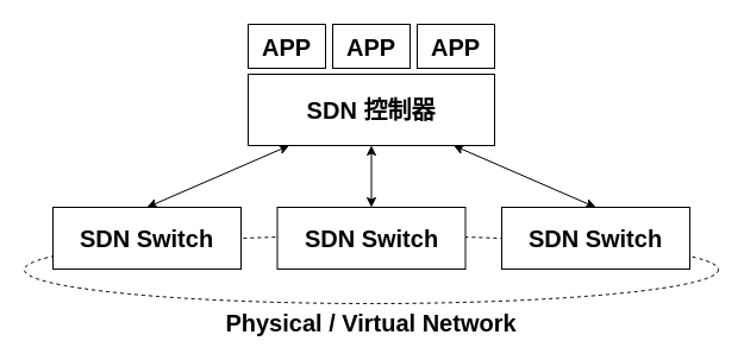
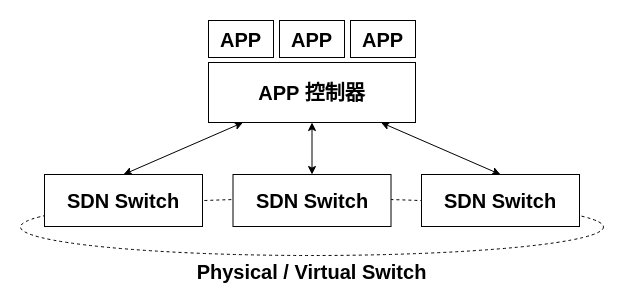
  <mxCell id="0" />
  <mxCell id="1" parent="0" />
  <mxCell id="2" value="" style="ellipse;whiteSpace=wrap;html=1;dashed=1;" parent="1" vertex="1"><mxGeometry x="20" y="198" width="583" height="57" as="geometry" /></mxCell>
- <mxCell id="3" value="&lt;font style=&quot;font-size: 20px&quot;&gt;&lt;b&gt;SDN 控制器&lt;/b&gt;&lt;/font&gt;" style="rounded=0;whiteSpace=wrap;html=1;" parent="1" vertex="1"><mxGeometry x="208" y="62" width="207" height="60" as="geometry" /></mxCell>
+ <mxCell id="3" value="&lt;font style=&quot;font-size: 20px&quot;&gt;&lt;b&gt;APP 控制器&lt;/b&gt;&lt;/font&gt;" style="rounded=0;whiteSpace=wrap;html=1;" parent="1" vertex="1"><mxGeometry x="208" y="62" width="207" height="60" as="geometry" /></mxCell>
  <mxCell id="4" value="&lt;span style=&quot;font-size: 20px&quot;&gt;&lt;b&gt;APP&lt;/b&gt;&lt;/span&gt;" style="rounded=0;whiteSpace=wrap;html=1;" parent="1" vertex="1"><mxGeometry x="208" y="20" width="65" height="37" as="geometry" /></mxCell>
  <mxCell id="5" value="&lt;span style=&quot;font-size: 20px&quot;&gt;&lt;b&gt;APP&lt;/b&gt;&lt;/span&gt;" style="rounded=0;whiteSpace=wrap;html=1;" parent="1" vertex="1"><mxGeometry x="279" y="20" width="65" height="37" as="geometry" /></mxCell>
  <mxCell id="6" value="&lt;span style=&quot;font-size: 20px&quot;&gt;&lt;b&gt;APP&lt;/b&gt;&lt;/span&gt;" style="rounded=0;whiteSpace=wrap;html=1;" parent="1" vertex="1"><mxGeometry x="350" y="20" width="65" height="37" as="geometry" /></mxCell>
  <mxCell id="7" style="rounded=0;orthogonalLoop=1;jettySize=auto;html=1;startArrow=classic;startFill=1;exitX=0.5;exitY=0;exitDx=0;exitDy=0;" parent="1" source="8" target="3" edge="1"><mxGeometry relative="1" as="geometry" /></mxCell>
  <mxCell id="8" value="&lt;font style=&quot;font-size: 20px&quot;&gt;&lt;b&gt;SDN Switch&lt;/b&gt;&lt;/font&gt;" style="rounded=0;whiteSpace=wrap;html=1;" parent="1" vertex="1"><mxGeometry x="44" y="174" width="158" height="52" as="geometry" /></mxCell>
  <mxCell id="9" style="edgeStyle=none;rounded=0;orthogonalLoop=1;jettySize=auto;html=1;entryX=0.5;entryY=1;entryDx=0;entryDy=0;startArrow=classic;startFill=1;" parent="1" source="10" target="3" edge="1"><mxGeometry relative="1" as="geometry" /></mxCell>
  <mxCell id="10" value="&lt;font style=&quot;font-size: 20px&quot;&gt;&lt;b&gt;SDN Switch&lt;/b&gt;&lt;/font&gt;" style="rounded=0;whiteSpace=wrap;html=1;" parent="1" vertex="1"><mxGeometry x="232.5" y="174" width="158" height="52" as="geometry" /></mxCell>
  <mxCell id="11" style="edgeStyle=none;rounded=0;orthogonalLoop=1;jettySize=auto;html=1;startArrow=classic;startFill=1;exitX=0.5;exitY=0;exitDx=0;exitDy=0;" parent="1" source="12" target="3" edge="1"><mxGeometry relative="1" as="geometry" /></mxCell>
  <mxCell id="12" value="&lt;font style=&quot;font-size: 20px&quot;&gt;&lt;b&gt;SDN Switch&lt;/b&gt;&lt;/font&gt;" style="rounded=0;whiteSpace=wrap;html=1;" parent="1" vertex="1"><mxGeometry x="421" y="174" width="158" height="52" as="geometry" /></mxCell>
- <mxCell id="13" value="&lt;font style=&quot;font-size: 20px&quot;&gt;&lt;b&gt;Physical / Virtual Network&lt;/b&gt;&lt;/font&gt;" style="text;html=1;strokeColor=none;fillColor=none;align=center;verticalAlign=middle;whiteSpace=wrap;rounded=0;dashed=1;" parent="1" vertex="1"><mxGeometry x="182.25" y="261" width="258.5" height="20" as="geometry" /></mxCell>
+ <mxCell id="13" value="&lt;font style=&quot;font-size: 20px&quot;&gt;&lt;b&gt;Physical / Virtual Switch&lt;/b&gt;&lt;/font&gt;" style="text;html=1;strokeColor=none;fillColor=none;align=center;verticalAlign=middle;whiteSpace=wrap;rounded=0;dashed=1;" parent="1" vertex="1"><mxGeometry x="182.25" y="261" width="258.5" height="20" as="geometry" /></mxCell>
